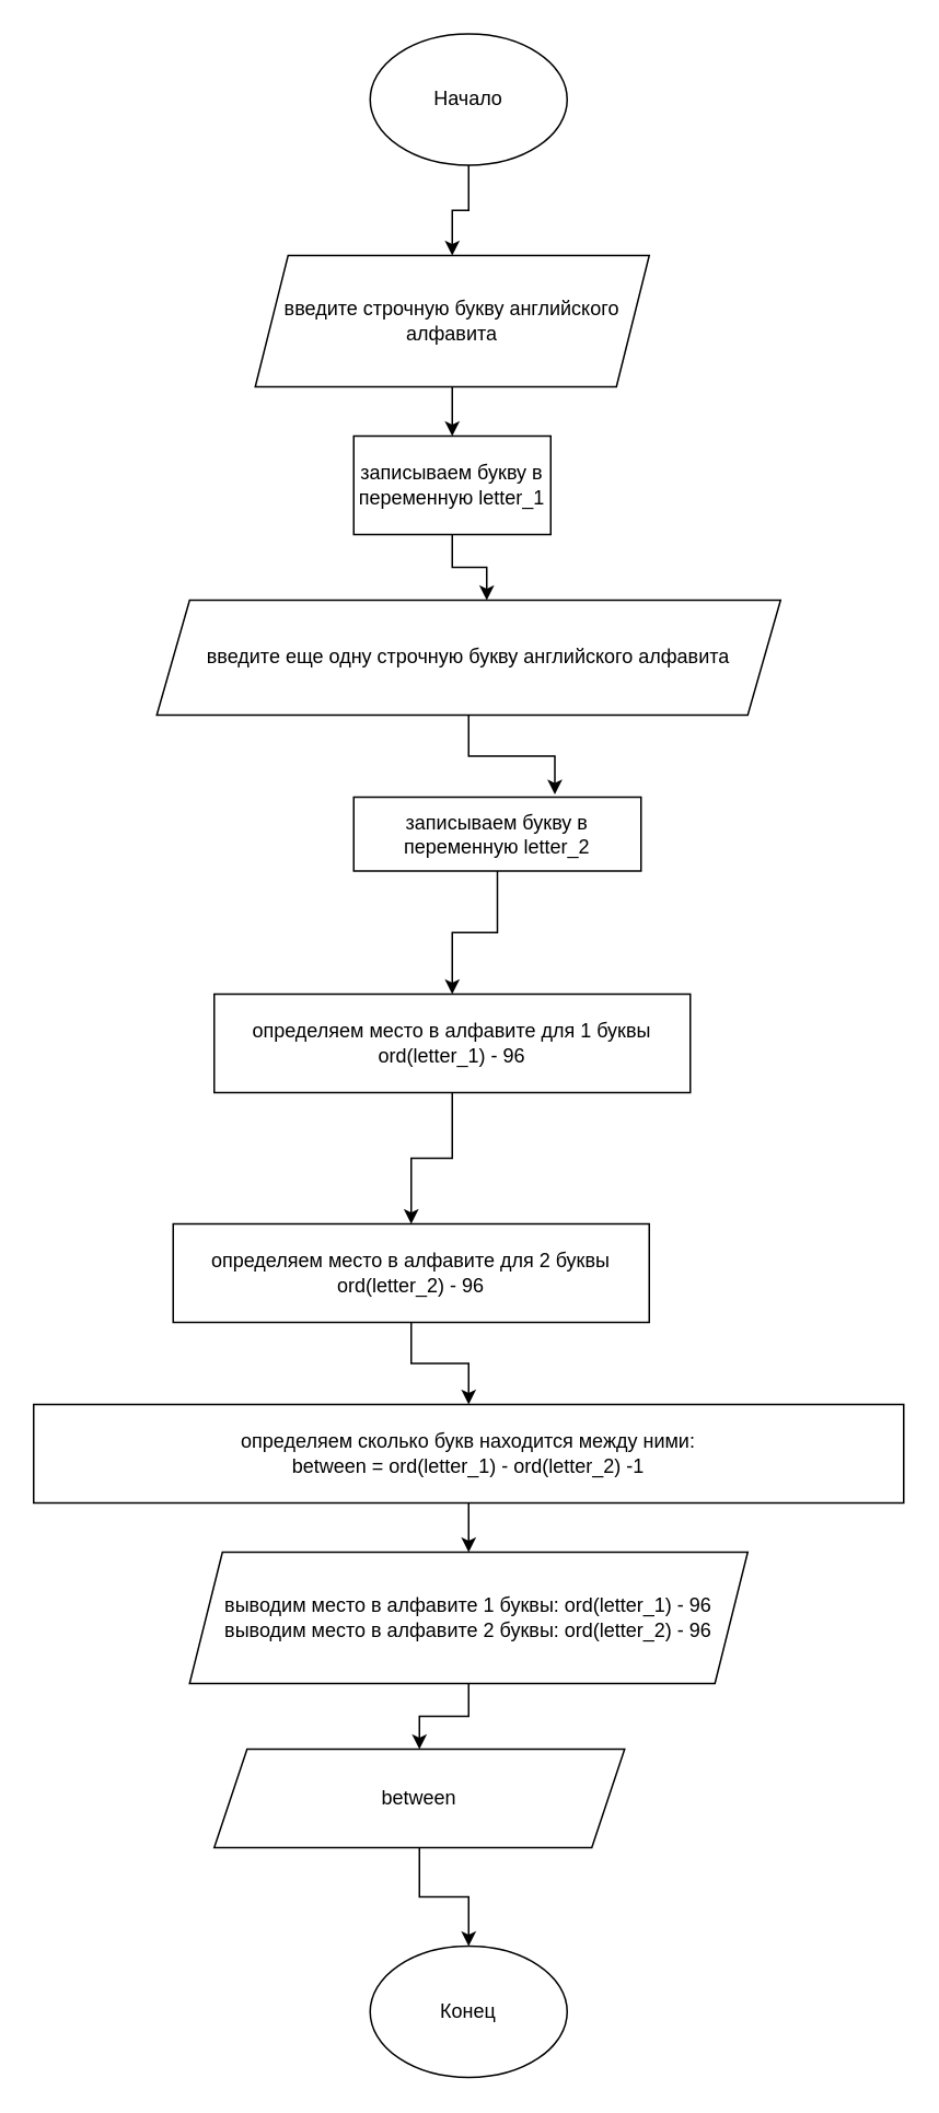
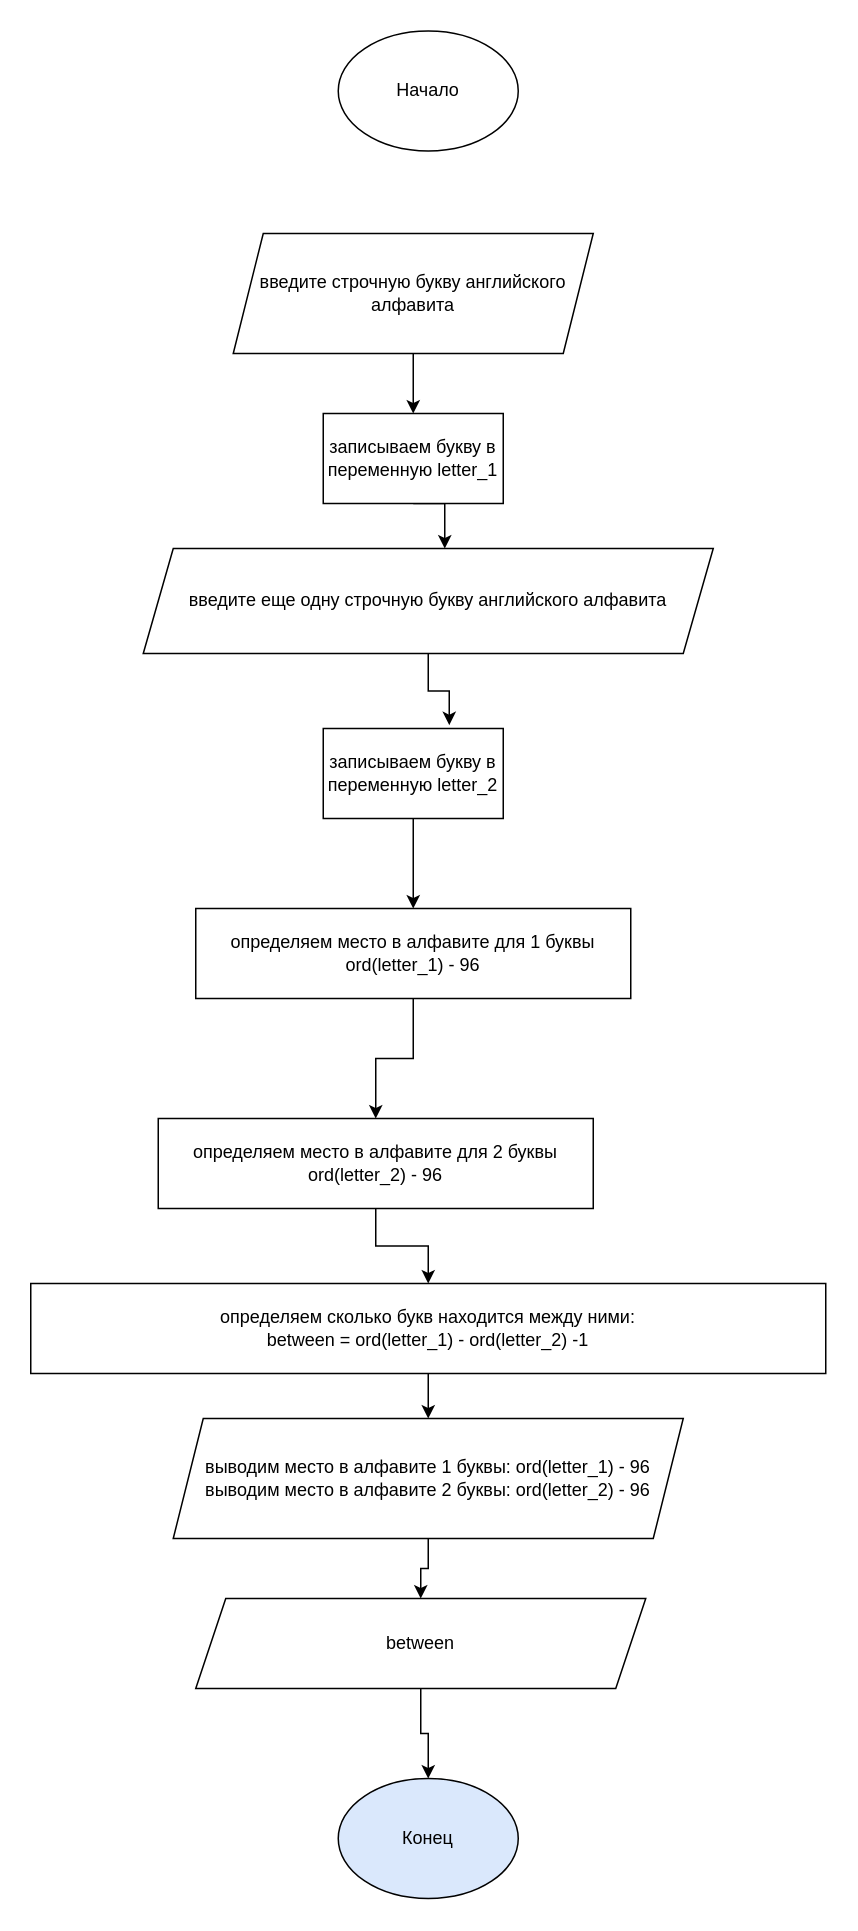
  <mxCell id="0" />
  <mxCell id="1" parent="0" />
- <mxCell id="2" style="edgeStyle=orthogonalEdgeStyle;rounded=0;orthogonalLoop=1;jettySize=auto;html=1;exitX=0.5;exitY=1;exitDx=0;exitDy=0;entryX=0.5;entryY=0;entryDx=0;entryDy=0;" parent="1" source="3" target="5" edge="1"><mxGeometry relative="1" as="geometry" /></mxCell>
  <mxCell id="3" value="Начало" style="ellipse;whiteSpace=wrap;html=1;" parent="1" vertex="1"><mxGeometry x="225" y="20" width="120" height="80" as="geometry" /></mxCell>
  <mxCell id="4" style="edgeStyle=orthogonalEdgeStyle;rounded=0;orthogonalLoop=1;jettySize=auto;html=1;exitX=0.5;exitY=1;exitDx=0;exitDy=0;entryX=0.5;entryY=0;entryDx=0;entryDy=0;" edge="1" parent="1" source="5" target="7"><mxGeometry relative="1" as="geometry" /></mxCell>
  <mxCell id="5" value="введите строчную букву английского алфавита" style="shape=parallelogram;perimeter=parallelogramPerimeter;whiteSpace=wrap;html=1;fixedSize=1;" parent="1" vertex="1"><mxGeometry x="155" y="155" width="240" height="80" as="geometry" /></mxCell>
  <mxCell id="6" style="edgeStyle=orthogonalEdgeStyle;rounded=0;orthogonalLoop=1;jettySize=auto;html=1;exitX=0.5;exitY=1;exitDx=0;exitDy=0;entryX=0.529;entryY=0;entryDx=0;entryDy=0;entryPerimeter=0;" edge="1" parent="1" source="7" target="9"><mxGeometry relative="1" as="geometry" /></mxCell>
- <mxCell id="7" value="записываем букву в переменную letter_1" style="rounded=0;whiteSpace=wrap;html=1;" vertex="1" parent="1"><mxGeometry x="215" y="265" width="120" height="60" as="geometry" /></mxCell>
+ <mxCell id="7" value="записываем букву в переменную letter_1" style="rounded=0;whiteSpace=wrap;html=1;" vertex="1" parent="1"><mxGeometry x="215" y="275" width="120" height="60" as="geometry" /></mxCell>
  <mxCell id="8" style="edgeStyle=orthogonalEdgeStyle;rounded=0;orthogonalLoop=1;jettySize=auto;html=1;exitX=0.5;exitY=1;exitDx=0;exitDy=0;entryX=0.7;entryY=-0.037;entryDx=0;entryDy=0;entryPerimeter=0;" edge="1" parent="1" source="9" target="11"><mxGeometry relative="1" as="geometry" /></mxCell>
  <mxCell id="9" value="введите еще одну строчную букву английского алфавита" style="shape=parallelogram;perimeter=parallelogramPerimeter;whiteSpace=wrap;html=1;fixedSize=1;" vertex="1" parent="1"><mxGeometry x="95" y="365" width="380" height="70" as="geometry" /></mxCell>
  <mxCell id="10" style="edgeStyle=orthogonalEdgeStyle;rounded=0;orthogonalLoop=1;jettySize=auto;html=1;" edge="1" parent="1" source="11" target="13"><mxGeometry relative="1" as="geometry" /></mxCell>
- <mxCell id="11" value="записываем букву в переменную letter_2" style="rounded=0;whiteSpace=wrap;html=1;" vertex="1" parent="1"><mxGeometry x="215" y="485" width="175" height="45" as="geometry" /></mxCell>
+ <mxCell id="11" value="записываем букву в переменную letter_2" style="rounded=0;whiteSpace=wrap;html=1;" vertex="1" parent="1"><mxGeometry x="215" y="485" width="120" height="60" as="geometry" /></mxCell>
  <mxCell id="12" style="edgeStyle=orthogonalEdgeStyle;rounded=0;orthogonalLoop=1;jettySize=auto;html=1;" edge="1" parent="1" source="13" target="15"><mxGeometry relative="1" as="geometry" /></mxCell>
  <mxCell id="13" value="определяем место в алфавите для 1 буквы&lt;br&gt;ord(letter_1) - 96" style="rounded=0;whiteSpace=wrap;html=1;" vertex="1" parent="1"><mxGeometry x="130" y="605" width="290" height="60" as="geometry" /></mxCell>
  <mxCell id="14" style="edgeStyle=orthogonalEdgeStyle;rounded=0;orthogonalLoop=1;jettySize=auto;html=1;" edge="1" parent="1" source="15" target="17"><mxGeometry relative="1" as="geometry" /></mxCell>
  <mxCell id="15" value="определяем место в алфавите для 2 буквы&lt;br&gt;ord(letter_2) - 96" style="rounded=0;whiteSpace=wrap;html=1;" vertex="1" parent="1"><mxGeometry x="105" y="745" width="290" height="60" as="geometry" /></mxCell>
  <mxCell id="16" style="edgeStyle=orthogonalEdgeStyle;rounded=0;orthogonalLoop=1;jettySize=auto;html=1;exitX=0.5;exitY=1;exitDx=0;exitDy=0;entryX=0.5;entryY=0;entryDx=0;entryDy=0;" edge="1" parent="1" source="17" target="19"><mxGeometry relative="1" as="geometry" /></mxCell>
  <mxCell id="17" value="определяем сколько букв находится между ними:&lt;br&gt;between = ord(letter_1) - ord(letter_2) -1" style="rounded=0;whiteSpace=wrap;html=1;" vertex="1" parent="1"><mxGeometry x="20" y="855" width="530" height="60" as="geometry" /></mxCell>
  <mxCell id="18" style="edgeStyle=orthogonalEdgeStyle;rounded=0;orthogonalLoop=1;jettySize=auto;html=1;entryX=0.5;entryY=0;entryDx=0;entryDy=0;" edge="1" parent="1" source="19" target="21"><mxGeometry relative="1" as="geometry" /></mxCell>
  <mxCell id="19" value="выводим место в алфавите 1 буквы: ord(letter_1) - 96&lt;br&gt;выводим место в алфавите 2 буквы: ord(letter_2) - 96" style="shape=parallelogram;perimeter=parallelogramPerimeter;whiteSpace=wrap;html=1;fixedSize=1;" vertex="1" parent="1"><mxGeometry x="115" y="945" width="340" height="80" as="geometry" /></mxCell>
  <mxCell id="20" style="edgeStyle=orthogonalEdgeStyle;rounded=0;orthogonalLoop=1;jettySize=auto;html=1;entryX=0.5;entryY=0;entryDx=0;entryDy=0;" edge="1" parent="1" source="21" target="22"><mxGeometry relative="1" as="geometry" /></mxCell>
- <mxCell id="21" value="between" style="shape=parallelogram;perimeter=parallelogramPerimeter;whiteSpace=wrap;html=1;fixedSize=1;" vertex="1" parent="1"><mxGeometry x="130" y="1065" width="250" height="60" as="geometry" /></mxCell>
- <mxCell id="22" value="Конец" style="ellipse;whiteSpace=wrap;html=1;" vertex="1" parent="1"><mxGeometry x="225" y="1185" width="120" height="80" as="geometry" /></mxCell>
+ <mxCell id="21" value="between" style="shape=parallelogram;perimeter=parallelogramPerimeter;whiteSpace=wrap;html=1;fixedSize=1;" vertex="1" parent="1"><mxGeometry x="130" y="1065" width="300" height="60" as="geometry" /></mxCell>
+ <mxCell id="22" value="Конец" style="ellipse;whiteSpace=wrap;html=1;fillColor=#dae8fc;" vertex="1" parent="1"><mxGeometry x="225" y="1185" width="120" height="80" as="geometry" /></mxCell>
